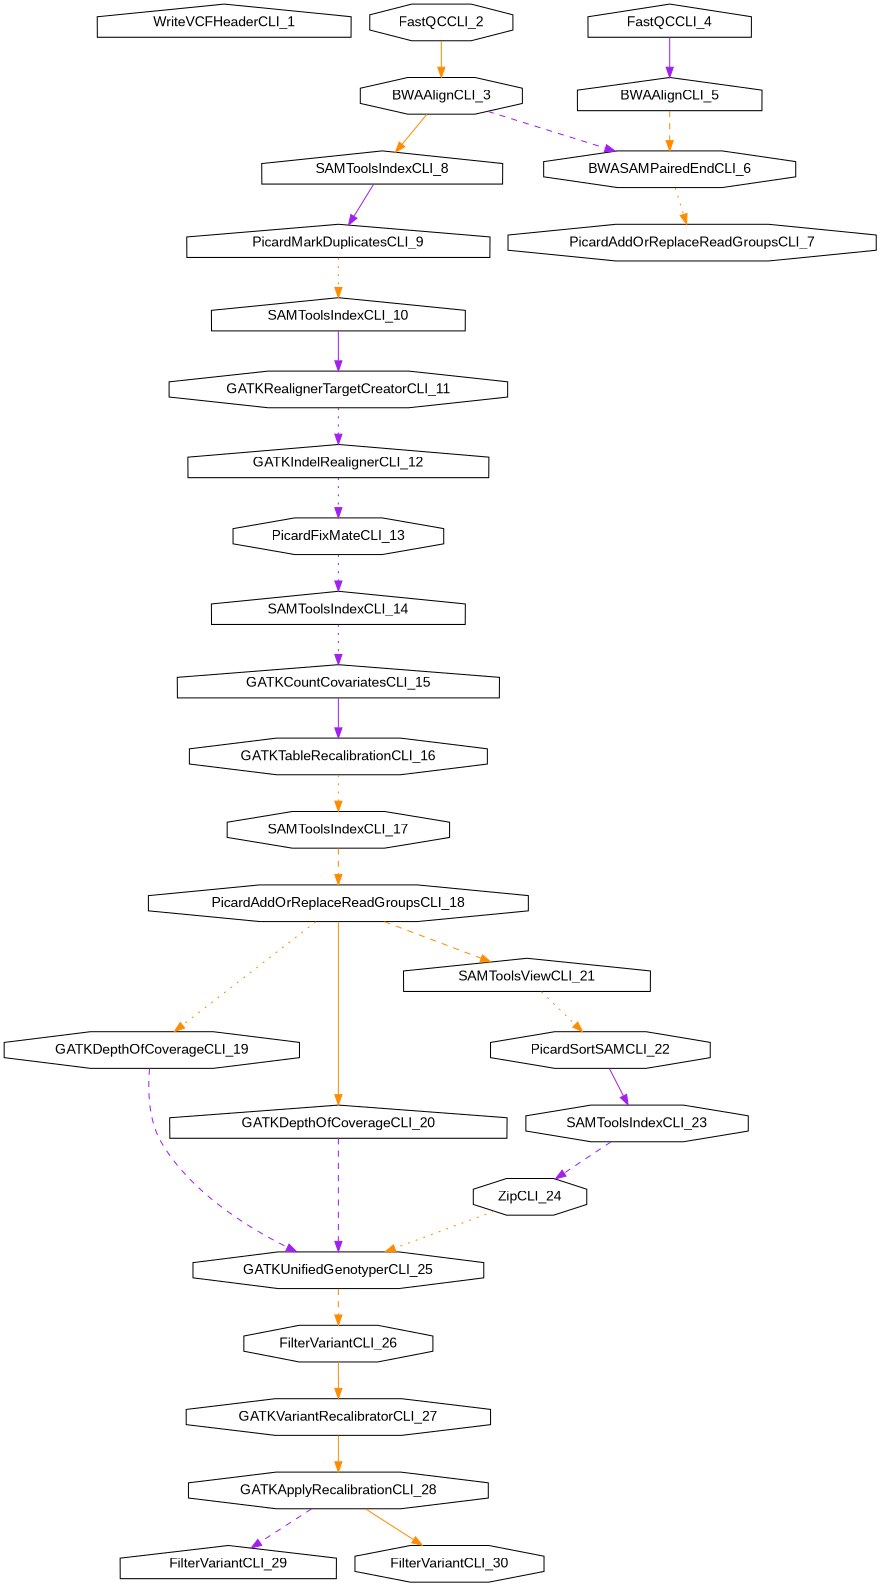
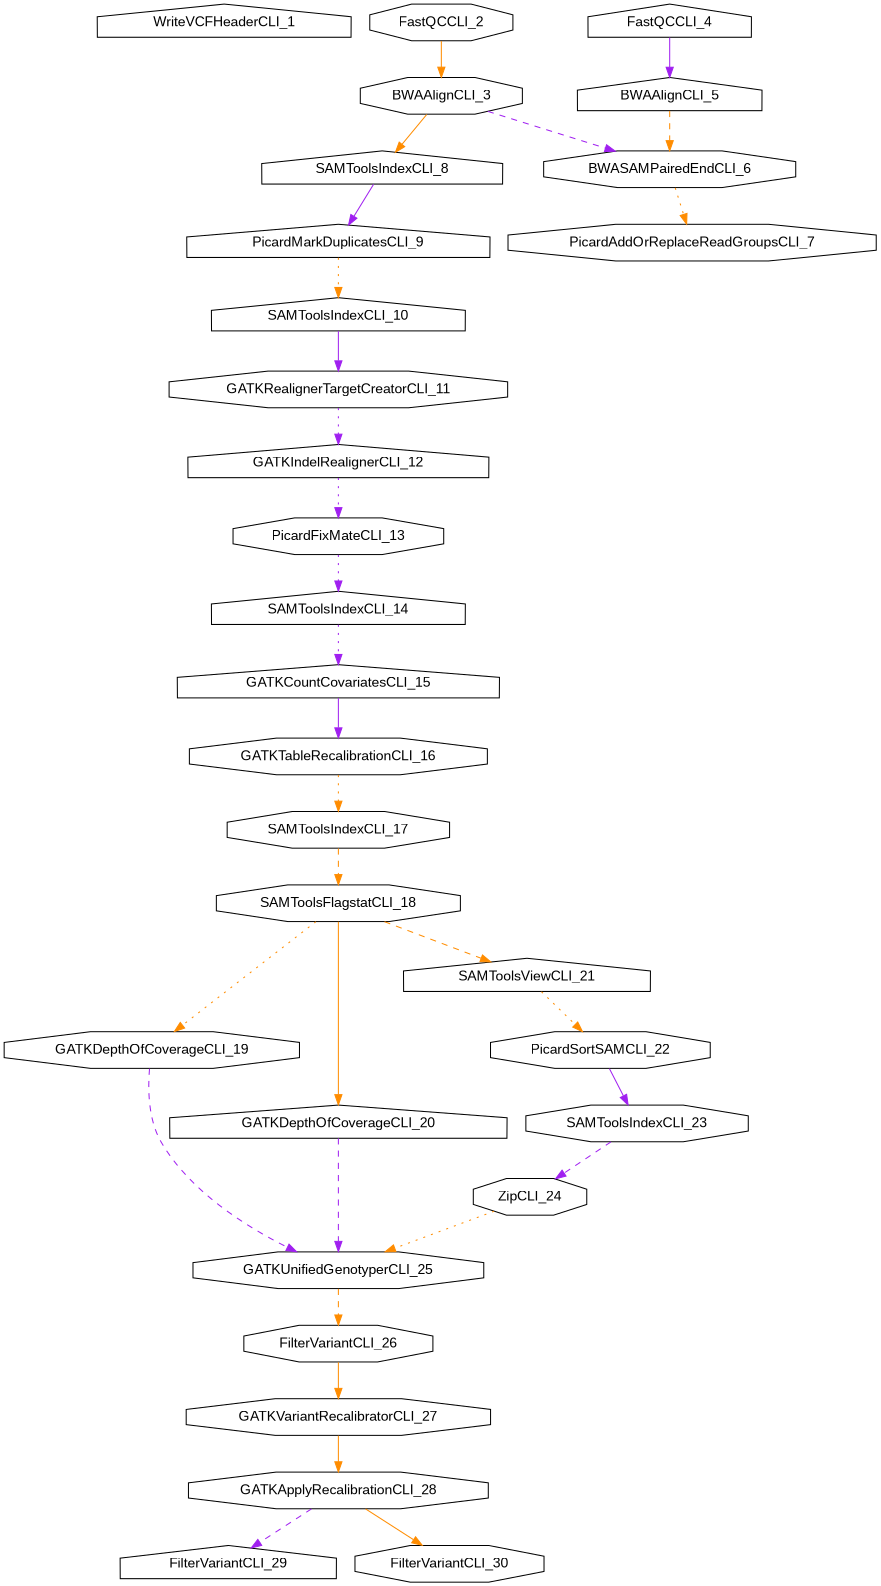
  digraph {
    fontname="Liberation Sans"
    node [fontname="Liberation Sans" shape=octagon]
    edge [color=darkorange fontname="Liberation Sans" style=solid]
    n1 [label=WriteVCFHeaderCLI_1 shape=house]
    n2 [label=FastQCCLI_2]
    n3 [label=BWAAlignCLI_3]
    n4 [label=BWASAMPairedEndCLI_6]
    n5 [label=SAMToolsIndexCLI_8 shape=house]
    n6 [label=PicardAddOrReplaceReadGroupsCLI_7]
    n7 [label=FastQCCLI_4 shape=house]
    n8 [label=BWAAlignCLI_5 shape=house]
    n9 [label=PicardMarkDuplicatesCLI_9 shape=house]
    n10 [label=SAMToolsIndexCLI_10 shape=house]
    n11 [label=GATKRealignerTargetCreatorCLI_11]
    n12 [label=GATKIndelRealignerCLI_12 shape=house]
    n13 [label=PicardFixMateCLI_13]
    n14 [label=SAMToolsIndexCLI_14 shape=house]
    n15 [label=GATKCountCovariatesCLI_15 shape=house]
    n16 [label=GATKTableRecalibrationCLI_16]
    n17 [label=SAMToolsIndexCLI_17]
-   n18 [label=PicardAddOrReplaceReadGroupsCLI_18]
+   n18 [label=SAMToolsFlagstatCLI_18]
    n19 [label=GATKDepthOfCoverageCLI_19]
    n20 [label=GATKDepthOfCoverageCLI_20 shape=house]
    n21 [label=SAMToolsViewCLI_21 shape=house]
    n22 [label=GATKUnifiedGenotyperCLI_25]
    n23 [label=PicardSortSAMCLI_22]
    n24 [label=FilterVariantCLI_26]
    n25 [label=SAMToolsIndexCLI_23]
    n26 [label=ZipCLI_24]
    n27 [label=GATKVariantRecalibratorCLI_27]
    n28 [label=GATKApplyRecalibrationCLI_28]
    n29 [label=FilterVariantCLI_29 shape=house]
    n30 [label=FilterVariantCLI_30]
    n2 -> n3
    n3 -> n4 [color=purple style=dashed]
    n3 -> n5
    n4 -> n6 [style=dotted]
    n5 -> n9 [color=purple]
    n7 -> n8 [color=purple]
    n8 -> n4 [style=dashed]
    n9 -> n10 [style=dotted]
    n10 -> n11 [color=purple]
    n11 -> n12 [color=purple style=dotted]
    n12 -> n13 [color=purple style=dotted]
    n13 -> n14 [color=purple style=dotted]
    n14 -> n15 [color=purple style=dotted]
    n15 -> n16 [color=purple]
    n16 -> n17 [style=dotted]
    n17 -> n18 [style=dashed]
    n18 -> n19 [style=dotted]
    n18 -> n20
    n18 -> n21 [style=dashed]
    n19 -> n22 [color=purple style=dashed]
    n20 -> n22 [color=purple style=dashed]
    n21 -> n23 [style=dotted]
    n22 -> n24 [style=dashed]
    n23 -> n25 [color=purple]
    n24 -> n27
    n25 -> n26 [color=purple style=dashed]
    n26 -> n22 [style=dotted]
    n27 -> n28
    n28 -> n29 [color=purple style=dashed]
    n28 -> n30
  }
